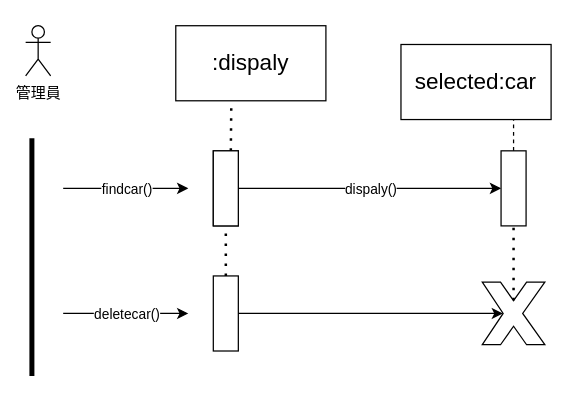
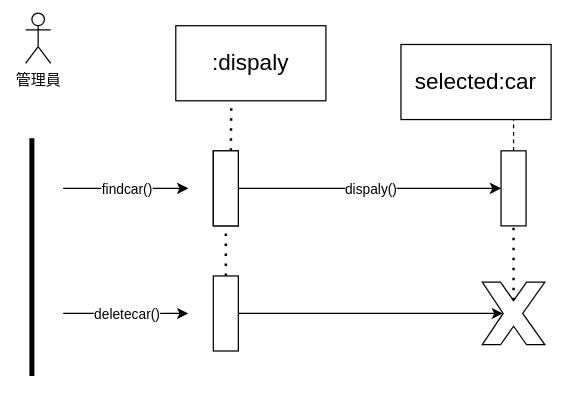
  <mxCell id="0" />
  <mxCell id="1" parent="0" />
- <mxCell id="2" value="管理員" style="shape=umlActor;verticalLabelPosition=bottom;verticalAlign=top;html=1;outlineConnect=0;" vertex="1" parent="1"><mxGeometry x="20" y="20" width="20" height="40" as="geometry" /></mxCell>
+ <mxCell id="2" value="管理員" style="shape=umlActor;verticalLabelPosition=bottom;verticalAlign=top;html=1;outlineConnect=0;" vertex="1" parent="1"><mxGeometry x="20" y="10" width="20" height="40" as="geometry" /></mxCell>
  <mxCell id="3" value="" style="line;strokeWidth=4;direction=south;html=1;perimeter=backbonePerimeter;points=[];outlineConnect=0;" vertex="1" parent="1"><mxGeometry x="20" y="110" width="10" height="190" as="geometry" /></mxCell>
  <mxCell id="4" value="" style="endArrow=classic;html=1;rounded=0;" edge="1" parent="1"><mxGeometry relative="1" as="geometry"><mxPoint x="50" y="150" as="sourcePoint" /><mxPoint x="150" y="150" as="targetPoint" /></mxGeometry></mxCell>
  <mxCell id="5" value="findcar()" style="edgeLabel;resizable=0;html=1;align=center;verticalAlign=middle;" connectable="0" vertex="1" parent="4"><mxGeometry relative="1" as="geometry" /></mxCell>
  <mxCell id="6" value="" style="endArrow=classic;html=1;rounded=0;" edge="1" parent="1"><mxGeometry relative="1" as="geometry"><mxPoint x="50" y="250" as="sourcePoint" /><mxPoint x="150" y="250" as="targetPoint" /></mxGeometry></mxCell>
  <mxCell id="7" value="deletecar()" style="edgeLabel;resizable=0;html=1;align=center;verticalAlign=middle;" connectable="0" vertex="1" parent="6"><mxGeometry relative="1" as="geometry" /></mxCell>
  <mxCell id="8" value="" style="rounded=0;whiteSpace=wrap;html=1;" vertex="1" parent="1"><mxGeometry x="170" y="120" width="20" height="60" as="geometry" /></mxCell>
  <mxCell id="9" value="" style="rounded=0;whiteSpace=wrap;html=1;" vertex="1" parent="1"><mxGeometry x="170" y="120" width="20" height="60" as="geometry" /></mxCell>
  <mxCell id="10" value="" style="rounded=0;whiteSpace=wrap;html=1;" vertex="1" parent="1"><mxGeometry x="170" y="220" width="20" height="60" as="geometry" /></mxCell>
  <mxCell id="11" value="" style="rounded=0;whiteSpace=wrap;html=1;" vertex="1" parent="1"><mxGeometry x="400" y="120" width="20" height="60" as="geometry" /></mxCell>
  <mxCell id="12" value="&lt;font style=&quot;font-size: 18px;&quot;&gt;:dispaly&lt;/font&gt;" style="rounded=0;whiteSpace=wrap;html=1;" vertex="1" parent="1"><mxGeometry x="140" y="20" width="120" height="60" as="geometry" /></mxCell>
  <mxCell id="13" value="&lt;font style=&quot;font-size: 18px;&quot;&gt;selected:car&lt;/font&gt;" style="rounded=0;whiteSpace=wrap;html=1;" vertex="1" parent="1"><mxGeometry x="320" y="35" width="120" height="60" as="geometry" /></mxCell>
  <mxCell id="14" value="" style="endArrow=none;dashed=1;html=1;dashPattern=1 3;strokeWidth=2;rounded=0;entryX=0.37;entryY=1.01;entryDx=0;entryDy=0;entryPerimeter=0;" edge="1" parent="1" target="12"><mxGeometry width="50" height="50" relative="1" as="geometry"><mxPoint x="184" y="120" as="sourcePoint" /><mxPoint x="280" y="260" as="targetPoint" /></mxGeometry></mxCell>
  <mxCell id="15" value="" style="endArrow=none;dashed=1;html=1;dashPattern=1 3;strokeWidth=2;rounded=0;entryX=0.5;entryY=1;entryDx=0;entryDy=0;exitX=0.5;exitY=0;exitDx=0;exitDy=0;" edge="1" parent="1" source="10" target="9"><mxGeometry width="50" height="50" relative="1" as="geometry"><mxPoint x="230" y="310" as="sourcePoint" /><mxPoint x="280" y="260" as="targetPoint" /></mxGeometry></mxCell>
  <mxCell id="16" value="" style="endArrow=classic;html=1;rounded=0;exitX=1;exitY=0.5;exitDx=0;exitDy=0;entryX=0;entryY=0.5;entryDx=0;entryDy=0;" edge="1" parent="1" source="9" target="11"><mxGeometry relative="1" as="geometry"><mxPoint x="200" y="280" as="sourcePoint" /><mxPoint x="300" y="280" as="targetPoint" /></mxGeometry></mxCell>
  <mxCell id="17" value="dispaly()" style="edgeLabel;resizable=0;html=1;align=center;verticalAlign=middle;" connectable="0" vertex="1" parent="16"><mxGeometry relative="1" as="geometry" /></mxCell>
  <mxCell id="18" value="" style="endArrow=none;dashed=1;html=1;rounded=0;entryX=0.75;entryY=1;entryDx=0;entryDy=0;exitX=0.5;exitY=0;exitDx=0;exitDy=0;" edge="1" parent="1" source="11" target="13"><mxGeometry width="50" height="50" relative="1" as="geometry"><mxPoint x="230" y="310" as="sourcePoint" /><mxPoint x="280" y="260" as="targetPoint" /></mxGeometry></mxCell>
  <mxCell id="19" value="" style="verticalLabelPosition=bottom;verticalAlign=top;html=1;shape=mxgraph.basic.x" vertex="1" parent="1"><mxGeometry x="385" y="225" width="50" height="50" as="geometry" /></mxCell>
  <mxCell id="20" value="" style="endArrow=none;dashed=1;html=1;dashPattern=1 3;strokeWidth=2;rounded=0;entryX=0.5;entryY=1;entryDx=0;entryDy=0;exitX=0.5;exitY=0.29;exitDx=0;exitDy=0;exitPerimeter=0;" edge="1" parent="1" source="19" target="11"><mxGeometry width="50" height="50" relative="1" as="geometry"><mxPoint x="230" y="310" as="sourcePoint" /><mxPoint x="280" y="260" as="targetPoint" /></mxGeometry></mxCell>
  <mxCell id="21" value="" style="endArrow=classic;html=1;rounded=0;exitX=1;exitY=0.5;exitDx=0;exitDy=0;entryX=0.33;entryY=0.5;entryDx=0;entryDy=0;entryPerimeter=0;" edge="1" parent="1" source="10" target="19"><mxGeometry width="50" height="50" relative="1" as="geometry"><mxPoint x="230" y="310" as="sourcePoint" /><mxPoint x="280" y="260" as="targetPoint" /></mxGeometry></mxCell>
